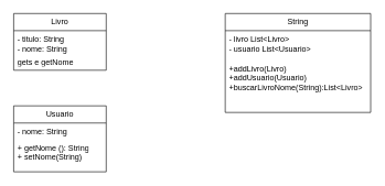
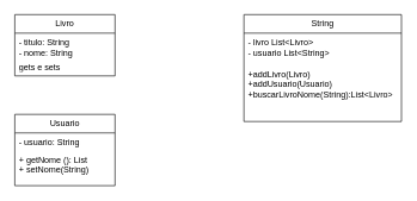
  <mxCell id="0" />
  <mxCell id="1" parent="0" />
  <mxCell id="2" value="Livro" style="swimlane;fontStyle=0;childLayout=stackLayout;horizontal=1;startSize=26;fillColor=none;horizontalStack=0;resizeParent=1;resizeParentMax=0;resizeLast=0;collapsible=1;marginBottom=0;whiteSpace=wrap;html=1;" vertex="1" parent="1"><mxGeometry x="20" y="20" width="140" height="86" as="geometry" /></mxCell>
  <mxCell id="3" value="- titulo: String&lt;span style=&quot;white-space: pre;&quot;&gt;&#09;&lt;/span&gt;&lt;br&gt;- nome: String&lt;br&gt;" style="text;strokeColor=none;fillColor=none;align=left;verticalAlign=top;spacingLeft=4;spacingRight=4;overflow=hidden;rotatable=0;points=[[0,0.5],[1,0.5]];portConstraint=eastwest;whiteSpace=wrap;html=1;" vertex="1" parent="2"><mxGeometry y="26" width="140" height="34" as="geometry" /></mxCell>
- <mxCell id="4" value="gets e getNome&amp;nbsp;" style="text;strokeColor=none;fillColor=none;align=left;verticalAlign=top;spacingLeft=4;spacingRight=4;overflow=hidden;rotatable=0;points=[[0,0.5],[1,0.5]];portConstraint=eastwest;whiteSpace=wrap;html=1;" vertex="1" parent="2"><mxGeometry y="60" width="140" height="26" as="geometry" /></mxCell>
+ <mxCell id="4" value="gets e sets&amp;nbsp;" style="text;strokeColor=none;fillColor=none;align=left;verticalAlign=top;spacingLeft=4;spacingRight=4;overflow=hidden;rotatable=0;points=[[0,0.5],[1,0.5]];portConstraint=eastwest;whiteSpace=wrap;html=1;" vertex="1" parent="2"><mxGeometry y="60" width="140" height="26" as="geometry" /></mxCell>
  <mxCell id="5" value="Usuario" style="swimlane;fontStyle=0;childLayout=stackLayout;horizontal=1;startSize=26;fillColor=none;horizontalStack=0;resizeParent=1;resizeParentMax=0;resizeLast=0;collapsible=1;marginBottom=0;whiteSpace=wrap;html=1;" vertex="1" parent="1"><mxGeometry x="20" y="160" width="140" height="100" as="geometry" /></mxCell>
- <mxCell id="6" value="- nome: String&lt;span style=&quot;white-space: pre;&quot;&gt;&#09;&lt;/span&gt;&lt;br&gt;&amp;nbsp;" style="text;strokeColor=none;fillColor=none;align=left;verticalAlign=top;spacingLeft=4;spacingRight=4;overflow=hidden;rotatable=0;points=[[0,0.5],[1,0.5]];portConstraint=eastwest;whiteSpace=wrap;html=1;" vertex="1" parent="5"><mxGeometry y="26" width="140" height="24" as="geometry" /></mxCell>
- <mxCell id="7" value="+ getNome (): String&lt;br&gt;+ setNome(String)" style="text;strokeColor=none;fillColor=none;align=left;verticalAlign=top;spacingLeft=4;spacingRight=4;overflow=hidden;rotatable=0;points=[[0,0.5],[1,0.5]];portConstraint=eastwest;whiteSpace=wrap;html=1;" vertex="1" parent="5"><mxGeometry y="50" width="140" height="50" as="geometry" /></mxCell>
+ <mxCell id="6" value="- usuario: String&lt;span style=&quot;white-space: pre;&quot;&gt;&#09;&lt;/span&gt;&lt;br&gt;&amp;nbsp;" style="text;strokeColor=none;fillColor=none;align=left;verticalAlign=top;spacingLeft=4;spacingRight=4;overflow=hidden;rotatable=0;points=[[0,0.5],[1,0.5]];portConstraint=eastwest;whiteSpace=wrap;html=1;" vertex="1" parent="5"><mxGeometry y="26" width="140" height="24" as="geometry" /></mxCell>
+ <mxCell id="7" value="+ getNome (): List&lt;br&gt;+ setNome(String)" style="text;strokeColor=none;fillColor=none;align=left;verticalAlign=top;spacingLeft=4;spacingRight=4;overflow=hidden;rotatable=0;points=[[0,0.5],[1,0.5]];portConstraint=eastwest;whiteSpace=wrap;html=1;" vertex="1" parent="5"><mxGeometry y="50" width="140" height="50" as="geometry" /></mxCell>
  <mxCell id="8" value="String" style="swimlane;fontStyle=0;childLayout=stackLayout;horizontal=1;startSize=26;fillColor=none;horizontalStack=0;resizeParent=1;resizeParentMax=0;resizeLast=0;collapsible=1;marginBottom=0;whiteSpace=wrap;html=1;" vertex="1" parent="1"><mxGeometry x="340" y="20" width="220" height="150" as="geometry" /></mxCell>
- <mxCell id="9" value="- livro List&amp;lt;Livro&amp;gt;&lt;br&gt;- usuario List&amp;lt;Usuario&amp;gt;" style="text;strokeColor=none;fillColor=none;align=left;verticalAlign=top;spacingLeft=4;spacingRight=4;overflow=hidden;rotatable=0;points=[[0,0.5],[1,0.5]];portConstraint=eastwest;whiteSpace=wrap;html=1;" vertex="1" parent="8"><mxGeometry y="26" width="220" height="44" as="geometry" /></mxCell>
+ <mxCell id="9" value="- livro List&amp;lt;Livro&amp;gt;&lt;br&gt;- usuario List&amp;lt;String&amp;gt;" style="text;strokeColor=none;fillColor=none;align=left;verticalAlign=top;spacingLeft=4;spacingRight=4;overflow=hidden;rotatable=0;points=[[0,0.5],[1,0.5]];portConstraint=eastwest;whiteSpace=wrap;html=1;" vertex="1" parent="8"><mxGeometry y="26" width="220" height="44" as="geometry" /></mxCell>
  <mxCell id="10" value="+addLivro(Livro)&lt;br&gt;+addUsuario(Usuario)&lt;br&gt;+buscarLivroNome(String):List&amp;lt;Livro&amp;gt;" style="text;strokeColor=none;fillColor=none;align=left;verticalAlign=top;spacingLeft=4;spacingRight=4;overflow=hidden;rotatable=0;points=[[0,0.5],[1,0.5]];portConstraint=eastwest;whiteSpace=wrap;html=1;" vertex="1" parent="8"><mxGeometry y="70" width="220" height="80" as="geometry" /></mxCell>
